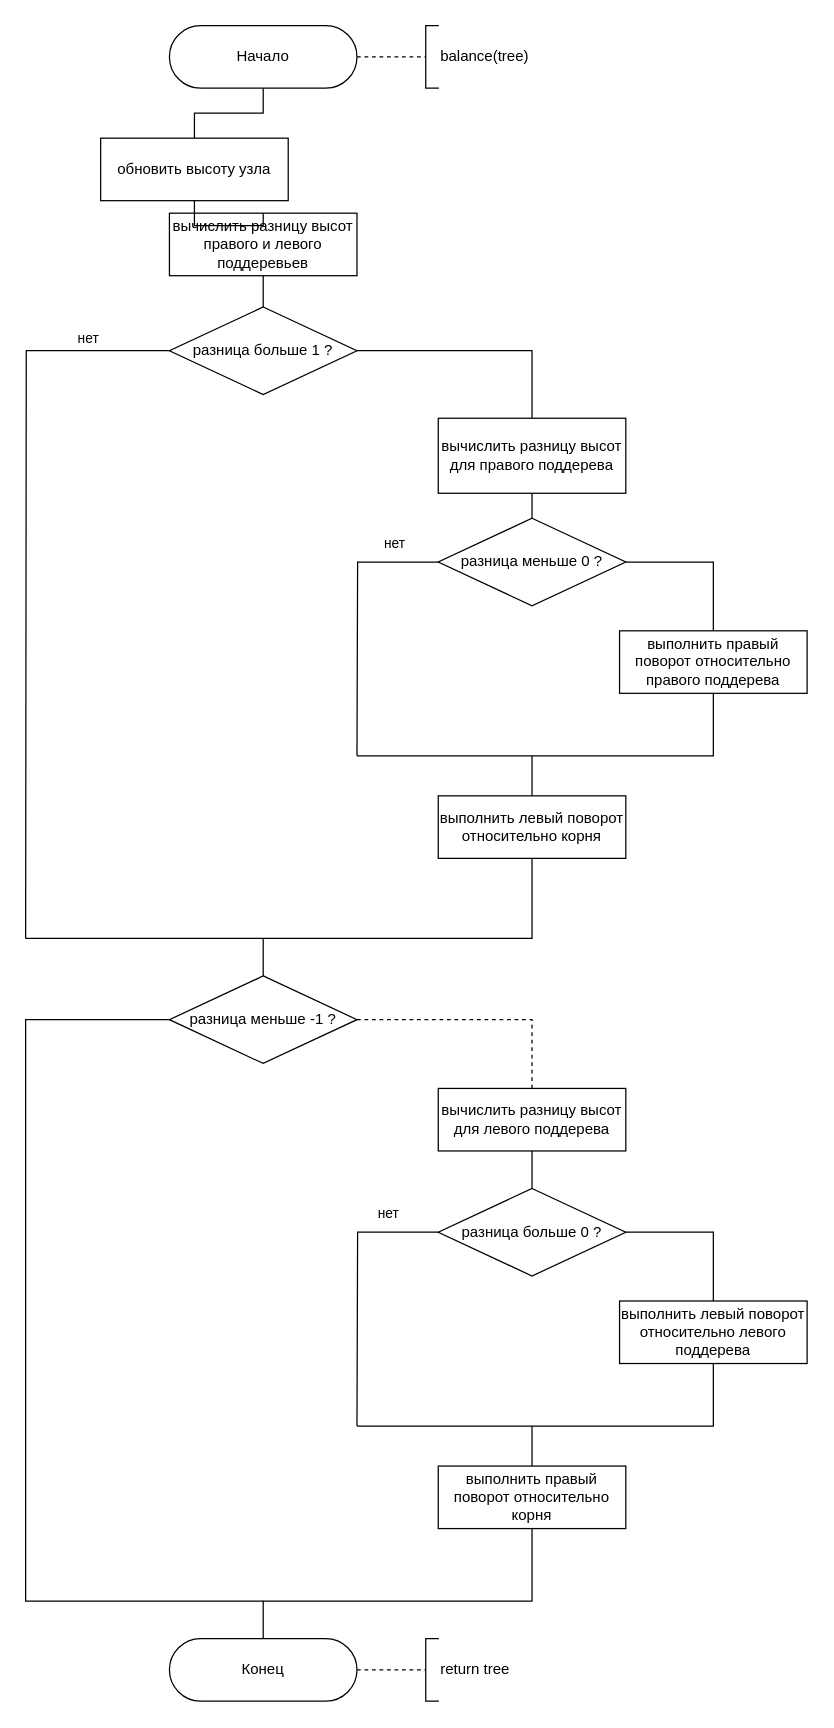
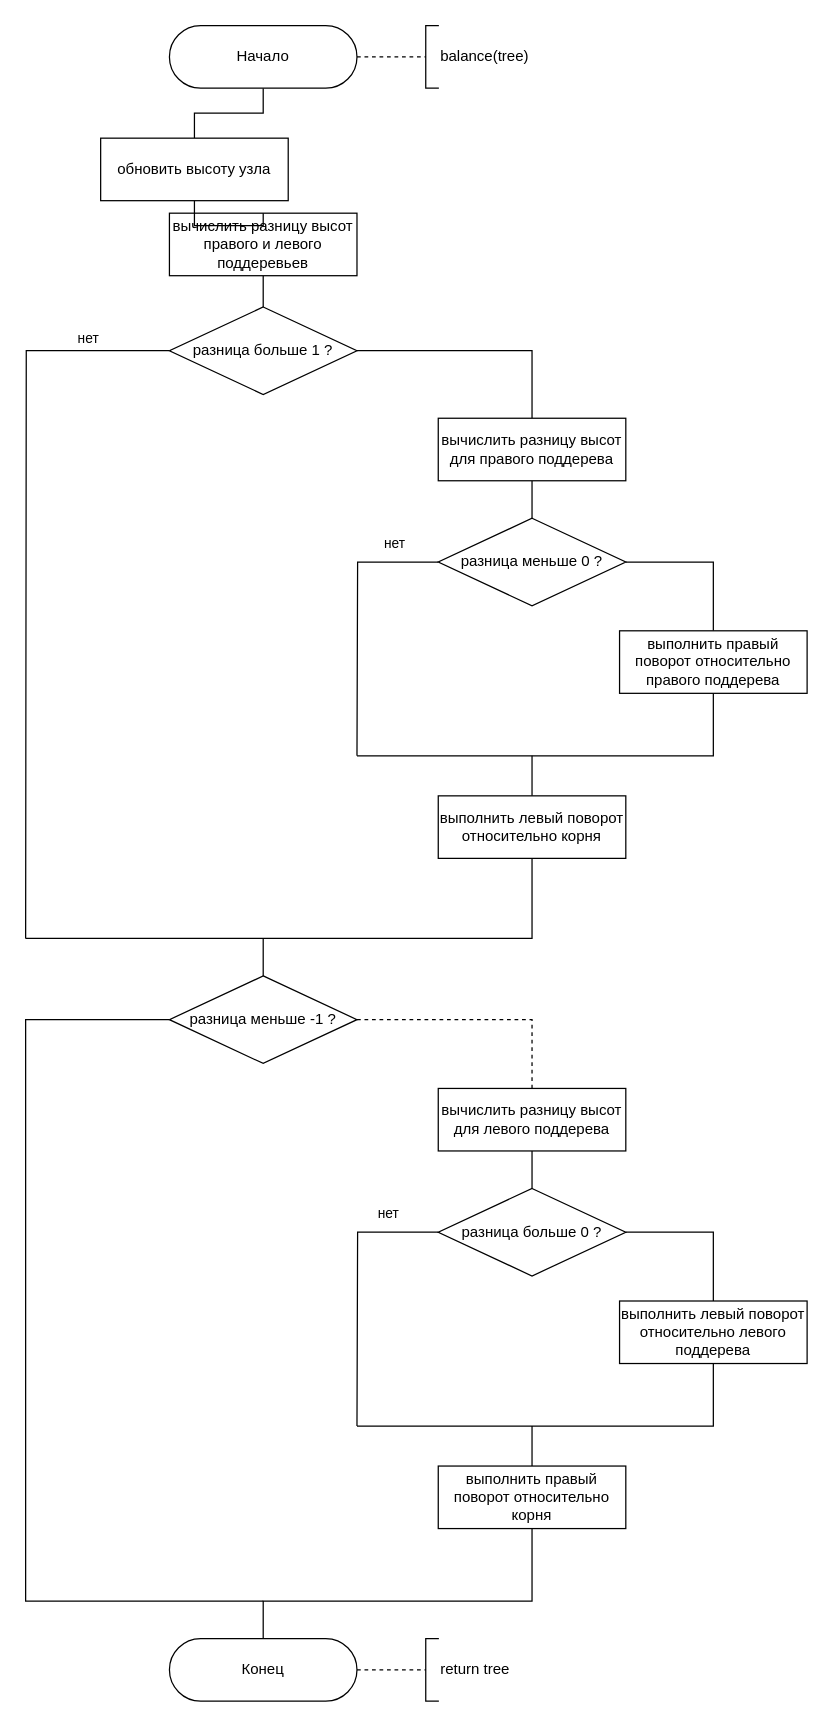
  <mxCell id="0" />
  <mxCell id="1" parent="0" />
  <mxCell id="2" style="edgeStyle=orthogonalEdgeStyle;rounded=0;orthogonalLoop=1;jettySize=auto;html=1;entryX=0.5;entryY=0;entryDx=0;entryDy=0;endArrow=none;endFill=0;" parent="1" source="3" target="13" edge="1"><mxGeometry relative="1" as="geometry" /></mxCell>
  <mxCell id="3" value="Начало" style="rounded=1;whiteSpace=wrap;html=1;arcSize=50;" parent="1" vertex="1"><mxGeometry x="135" y="20" width="150" height="50" as="geometry" /></mxCell>
  <mxCell id="4" value="" style="endArrow=none;dashed=1;html=1;exitX=1;exitY=0.5;exitDx=0;exitDy=0;" parent="1" source="3" edge="1"><mxGeometry width="50" height="50" relative="1" as="geometry"><mxPoint x="290" y="90" as="sourcePoint" /><mxPoint x="340" y="45" as="targetPoint" /></mxGeometry></mxCell>
  <mxCell id="5" value="" style="shape=partialRectangle;whiteSpace=wrap;html=1;bottom=1;right=1;left=1;top=0;fillColor=none;routingCenterX=-0.5;direction=south;" parent="1" vertex="1"><mxGeometry x="340" y="20" width="10" height="50" as="geometry" /></mxCell>
  <mxCell id="6" value="balance(tree)" style="text;html=1;resizable=0;points=[];autosize=1;align=left;verticalAlign=top;spacingTop=-4;" parent="1" vertex="1"><mxGeometry x="350" y="35" width="90" height="20" as="geometry" /></mxCell>
  <mxCell id="7" style="edgeStyle=orthogonalEdgeStyle;rounded=0;orthogonalLoop=1;jettySize=auto;html=1;entryX=0.5;entryY=0;entryDx=0;entryDy=0;endArrow=none;endFill=0;" parent="1" source="8" target="11" edge="1"><mxGeometry relative="1" as="geometry" /></mxCell>
  <mxCell id="8" value="вычислить разницу высот правого и левого поддеревьев" style="rounded=0;whiteSpace=wrap;html=1;" parent="1" vertex="1"><mxGeometry x="135" y="170" width="150" height="50" as="geometry" /></mxCell>
  <mxCell id="9" style="edgeStyle=orthogonalEdgeStyle;rounded=0;orthogonalLoop=1;jettySize=auto;html=1;entryX=0.5;entryY=0;entryDx=0;entryDy=0;exitX=1;exitY=0.5;exitDx=0;exitDy=0;endArrow=none;endFill=0;" parent="1" source="11" target="18" edge="1"><mxGeometry relative="1" as="geometry"><Array as="points"><mxPoint x="425" y="280" /></Array></mxGeometry></mxCell>
  <mxCell id="10" value="нет" style="edgeStyle=orthogonalEdgeStyle;rounded=0;orthogonalLoop=1;jettySize=auto;html=1;endArrow=none;endFill=0;" parent="1" source="11" edge="1"><mxGeometry x="-0.778" y="-10" relative="1" as="geometry"><mxPoint x="20" y="750" as="targetPoint" /><mxPoint as="offset" /></mxGeometry></mxCell>
  <mxCell id="11" value="разница больше 1 ?" style="rhombus;whiteSpace=wrap;html=1;" parent="1" vertex="1"><mxGeometry x="135" y="245" width="150" height="70" as="geometry" /></mxCell>
  <mxCell id="12" style="edgeStyle=orthogonalEdgeStyle;rounded=0;orthogonalLoop=1;jettySize=auto;html=1;entryX=0.5;entryY=0;entryDx=0;entryDy=0;endArrow=none;endFill=0;" parent="1" source="13" target="8" edge="1"><mxGeometry relative="1" as="geometry" /></mxCell>
  <mxCell id="13" value="обновить высоту узла" style="rounded=0;whiteSpace=wrap;html=1;" parent="1" vertex="1"><mxGeometry x="80" y="110" width="150" height="50" as="geometry" /></mxCell>
  <mxCell id="14" value="нет" style="edgeStyle=orthogonalEdgeStyle;rounded=0;orthogonalLoop=1;jettySize=auto;html=1;endArrow=none;endFill=0;" parent="1" source="16" edge="1"><mxGeometry x="-0.682" y="-15" relative="1" as="geometry"><mxPoint x="285" y="604" as="targetPoint" /><mxPoint as="offset" /></mxGeometry></mxCell>
  <mxCell id="15" style="edgeStyle=orthogonalEdgeStyle;rounded=0;orthogonalLoop=1;jettySize=auto;html=1;entryX=0.5;entryY=0;entryDx=0;entryDy=0;endArrow=none;endFill=0;" parent="1" source="16" target="20" edge="1"><mxGeometry relative="1" as="geometry"><Array as="points"><mxPoint x="570" y="449" /></Array></mxGeometry></mxCell>
  <mxCell id="16" value="разница меньше 0 ?" style="rhombus;whiteSpace=wrap;html=1;" parent="1" vertex="1"><mxGeometry x="350" y="414" width="150" height="70" as="geometry" /></mxCell>
  <mxCell id="17" style="edgeStyle=orthogonalEdgeStyle;rounded=0;orthogonalLoop=1;jettySize=auto;html=1;endArrow=none;endFill=0;" parent="1" source="18" target="16" edge="1"><mxGeometry relative="1" as="geometry" /></mxCell>
- <mxCell id="18" value="вычислить разницу высот для правого поддерева" style="rounded=0;whiteSpace=wrap;html=1;" parent="1" vertex="1"><mxGeometry x="350" y="334" width="150" height="60" as="geometry" /></mxCell>
+ <mxCell id="18" value="вычислить разницу высот для правого поддерева" style="rounded=0;whiteSpace=wrap;html=1;" parent="1" vertex="1"><mxGeometry x="350" y="334" width="150" height="50" as="geometry" /></mxCell>
  <mxCell id="19" style="edgeStyle=orthogonalEdgeStyle;rounded=0;orthogonalLoop=1;jettySize=auto;html=1;endArrow=none;endFill=0;" parent="1" source="20" edge="1"><mxGeometry relative="1" as="geometry"><mxPoint x="285" y="604" as="targetPoint" /><Array as="points"><mxPoint x="570" y="604" /><mxPoint x="285" y="604" /></Array></mxGeometry></mxCell>
  <mxCell id="20" value="выполнить правый поворот относительно правого поддерева" style="rounded=0;whiteSpace=wrap;html=1;" parent="1" vertex="1"><mxGeometry x="495" y="504" width="150" height="50" as="geometry" /></mxCell>
  <mxCell id="21" style="edgeStyle=orthogonalEdgeStyle;rounded=0;orthogonalLoop=1;jettySize=auto;html=1;endArrow=none;endFill=0;" parent="1" source="23" edge="1"><mxGeometry relative="1" as="geometry"><mxPoint x="425" y="604" as="targetPoint" /></mxGeometry></mxCell>
  <mxCell id="22" style="edgeStyle=orthogonalEdgeStyle;rounded=0;orthogonalLoop=1;jettySize=auto;html=1;endArrow=none;endFill=0;" parent="1" source="23" edge="1"><mxGeometry relative="1" as="geometry"><mxPoint x="20" y="750" as="targetPoint" /><Array as="points"><mxPoint x="425" y="750" /></Array></mxGeometry></mxCell>
  <mxCell id="23" value="выполнить левый поворот относительно корня" style="rounded=0;whiteSpace=wrap;html=1;" parent="1" vertex="1"><mxGeometry x="350" y="636" width="150" height="50" as="geometry" /></mxCell>
  <mxCell id="24" value="Конец" style="rounded=1;whiteSpace=wrap;html=1;arcSize=50;" parent="1" vertex="1"><mxGeometry x="135" y="1310" width="150" height="50" as="geometry" /></mxCell>
  <mxCell id="25" value="" style="endArrow=none;dashed=1;html=1;exitX=1;exitY=0.5;exitDx=0;exitDy=0;" parent="1" source="24" edge="1"><mxGeometry width="50" height="50" relative="1" as="geometry"><mxPoint x="290" y="1380" as="sourcePoint" /><mxPoint x="340" y="1335" as="targetPoint" /></mxGeometry></mxCell>
  <mxCell id="26" value="" style="shape=partialRectangle;whiteSpace=wrap;html=1;bottom=1;right=1;left=1;top=0;fillColor=none;routingCenterX=-0.5;direction=south;" parent="1" vertex="1"><mxGeometry x="340" y="1310" width="10" height="50" as="geometry" /></mxCell>
  <mxCell id="27" value="return tree" style="text;html=1;resizable=0;points=[];autosize=1;align=left;verticalAlign=top;spacingTop=-4;" parent="1" vertex="1"><mxGeometry x="350" y="1325" width="70" height="20" as="geometry" /></mxCell>
  <mxCell id="28" style="edgeStyle=orthogonalEdgeStyle;rounded=0;orthogonalLoop=1;jettySize=auto;html=1;endArrow=none;endFill=0;" parent="1" source="31" edge="1"><mxGeometry relative="1" as="geometry"><mxPoint x="210" y="750" as="targetPoint" /></mxGeometry></mxCell>
  <mxCell id="29" style="edgeStyle=orthogonalEdgeStyle;rounded=0;orthogonalLoop=1;jettySize=auto;html=1;endArrow=none;endFill=0;dashed=1;" parent="1" source="31" target="36" edge="1"><mxGeometry relative="1" as="geometry" /></mxCell>
  <mxCell id="30" style="edgeStyle=orthogonalEdgeStyle;rounded=0;orthogonalLoop=1;jettySize=auto;html=1;endArrow=none;endFill=0;exitX=0;exitY=0.5;exitDx=0;exitDy=0;" parent="1" source="31" edge="1"><mxGeometry relative="1" as="geometry"><mxPoint x="210" y="1280" as="targetPoint" /><Array as="points"><mxPoint x="20" y="815" /><mxPoint x="20" y="1280" /></Array></mxGeometry></mxCell>
  <mxCell id="31" value="разница меньше -1 ?" style="rhombus;whiteSpace=wrap;html=1;" parent="1" vertex="1"><mxGeometry x="135" y="780" width="150" height="70" as="geometry" /></mxCell>
  <mxCell id="32" value="нет" style="edgeStyle=orthogonalEdgeStyle;rounded=0;orthogonalLoop=1;jettySize=auto;html=1;endArrow=none;endFill=0;" parent="1" source="34" edge="1"><mxGeometry x="-0.636" y="-15" relative="1" as="geometry"><mxPoint x="285" y="1140" as="targetPoint" /><mxPoint as="offset" /></mxGeometry></mxCell>
  <mxCell id="33" style="edgeStyle=orthogonalEdgeStyle;rounded=0;orthogonalLoop=1;jettySize=auto;html=1;entryX=0.5;entryY=0;entryDx=0;entryDy=0;endArrow=none;endFill=0;" parent="1" source="34" target="38" edge="1"><mxGeometry relative="1" as="geometry"><Array as="points"><mxPoint x="570" y="985" /></Array></mxGeometry></mxCell>
  <mxCell id="34" value="разница больше 0 ?" style="rhombus;whiteSpace=wrap;html=1;" parent="1" vertex="1"><mxGeometry x="350" y="950" width="150" height="70" as="geometry" /></mxCell>
  <mxCell id="35" style="edgeStyle=orthogonalEdgeStyle;rounded=0;orthogonalLoop=1;jettySize=auto;html=1;endArrow=none;endFill=0;" parent="1" source="36" target="34" edge="1"><mxGeometry relative="1" as="geometry" /></mxCell>
  <mxCell id="36" value="вычислить разницу высот для левого поддерева" style="rounded=0;whiteSpace=wrap;html=1;" parent="1" vertex="1"><mxGeometry x="350" y="870" width="150" height="50" as="geometry" /></mxCell>
  <mxCell id="37" style="edgeStyle=orthogonalEdgeStyle;rounded=0;orthogonalLoop=1;jettySize=auto;html=1;endArrow=none;endFill=0;" parent="1" source="38" edge="1"><mxGeometry relative="1" as="geometry"><mxPoint x="285" y="1140" as="targetPoint" /><Array as="points"><mxPoint x="570" y="1140" /><mxPoint x="285" y="1140" /></Array></mxGeometry></mxCell>
  <mxCell id="38" value="выполнить левый поворот относительно левого поддерева" style="rounded=0;whiteSpace=wrap;html=1;" parent="1" vertex="1"><mxGeometry x="495" y="1040" width="150" height="50" as="geometry" /></mxCell>
  <mxCell id="39" style="edgeStyle=orthogonalEdgeStyle;rounded=0;orthogonalLoop=1;jettySize=auto;html=1;endArrow=none;endFill=0;" parent="1" source="41" edge="1"><mxGeometry relative="1" as="geometry"><mxPoint x="425" y="1140" as="targetPoint" /></mxGeometry></mxCell>
  <mxCell id="40" style="edgeStyle=orthogonalEdgeStyle;rounded=0;orthogonalLoop=1;jettySize=auto;html=1;entryX=0.5;entryY=0;entryDx=0;entryDy=0;endArrow=none;endFill=0;" parent="1" source="41" target="24" edge="1"><mxGeometry relative="1" as="geometry"><Array as="points"><mxPoint x="425" y="1280" /><mxPoint x="210" y="1280" /></Array></mxGeometry></mxCell>
  <mxCell id="41" value="выполнить правый поворот относительно корня" style="rounded=0;whiteSpace=wrap;html=1;" parent="1" vertex="1"><mxGeometry x="350" y="1172" width="150" height="50" as="geometry" /></mxCell>
